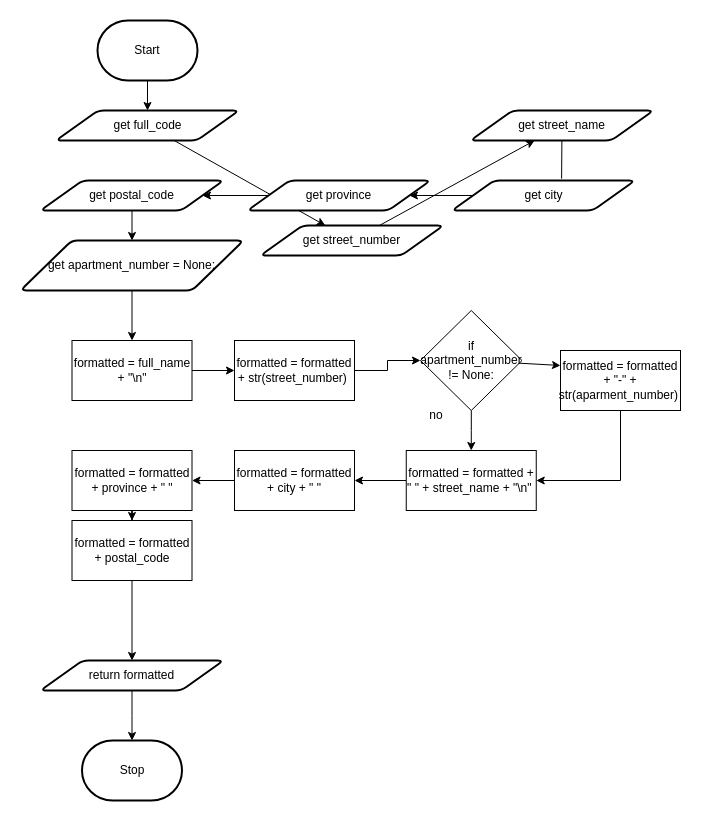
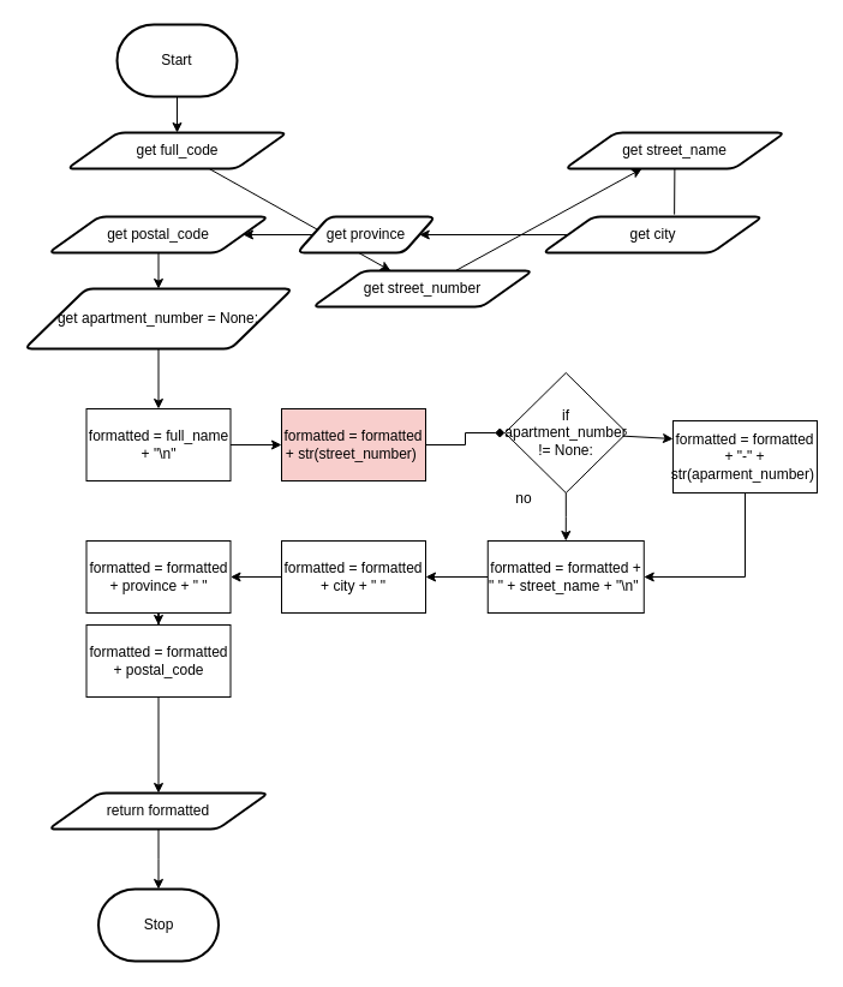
  <mxCell id="0" />
  <mxCell id="1" parent="0" />
  <mxCell id="2" style="edgeStyle=none;html=1;entryX=0.5;entryY=0;entryDx=0;entryDy=0;" parent="1" source="3" target="5" edge="1"><mxGeometry relative="1" as="geometry" /></mxCell>
  <mxCell id="3" value="Start" style="strokeWidth=2;html=1;shape=mxgraph.flowchart.terminator;whiteSpace=wrap;" parent="1" vertex="1"><mxGeometry x="97" y="20" width="100" height="60" as="geometry" /></mxCell>
  <mxCell id="4" style="edgeStyle=none;html=1;" parent="1" source="5" target="15" edge="1"><mxGeometry relative="1" as="geometry" /></mxCell>
  <mxCell id="5" value="get full_code" style="shape=parallelogram;html=1;strokeWidth=2;perimeter=parallelogramPerimeter;whiteSpace=wrap;rounded=1;arcSize=12;size=0.23;" parent="1" vertex="1"><mxGeometry x="55.5" y="110" width="183" height="30" as="geometry" /></mxCell>
  <mxCell id="6" style="edgeStyle=none;html=1;entryX=0.599;entryY=-0.062;entryDx=0;entryDy=0;entryPerimeter=0;endArrow=none;" parent="1" source="7" target="13" edge="1"><mxGeometry relative="1" as="geometry" /></mxCell>
  <mxCell id="7" value="get street_name" style="shape=parallelogram;html=1;strokeWidth=2;perimeter=parallelogramPerimeter;whiteSpace=wrap;rounded=1;arcSize=12;size=0.23;" parent="1" vertex="1"><mxGeometry x="470" y="110" width="183" height="30" as="geometry" /></mxCell>
  <mxCell id="8" style="edgeStyle=none;html=1;entryX=0.5;entryY=0;entryDx=0;entryDy=0;" parent="1" source="9" target="17" edge="1"><mxGeometry relative="1" as="geometry" /></mxCell>
  <mxCell id="9" value="get postal_code" style="shape=parallelogram;html=1;strokeWidth=2;perimeter=parallelogramPerimeter;whiteSpace=wrap;rounded=1;arcSize=12;size=0.23;" parent="1" vertex="1"><mxGeometry x="40" y="180" width="183" height="30" as="geometry" /></mxCell>
  <mxCell id="10" style="edgeStyle=none;html=1;entryX=1;entryY=0.5;entryDx=0;entryDy=0;" parent="1" source="11" target="9" edge="1"><mxGeometry relative="1" as="geometry" /></mxCell>
- <mxCell id="11" value="get province" style="shape=parallelogram;html=1;strokeWidth=2;perimeter=parallelogramPerimeter;whiteSpace=wrap;rounded=1;arcSize=12;size=0.23;" parent="1" vertex="1"><mxGeometry x="247" y="180" width="183" height="30" as="geometry" /></mxCell>
+ <mxCell id="11" value="get province" style="shape=parallelogram;html=1;strokeWidth=2;perimeter=parallelogramPerimeter;whiteSpace=wrap;rounded=1;arcSize=12;size=0.23;" parent="1" vertex="1"><mxGeometry x="247" y="180" width="115" height="30" as="geometry" /></mxCell>
  <mxCell id="12" style="edgeStyle=none;html=1;entryX=1;entryY=0.5;entryDx=0;entryDy=0;" parent="1" source="13" target="11" edge="1"><mxGeometry relative="1" as="geometry" /></mxCell>
  <mxCell id="13" value="get city" style="shape=parallelogram;html=1;strokeWidth=2;perimeter=parallelogramPerimeter;whiteSpace=wrap;rounded=1;arcSize=12;size=0.23;" parent="1" vertex="1"><mxGeometry x="451.5" y="180" width="183" height="30" as="geometry" /></mxCell>
  <mxCell id="14" style="edgeStyle=none;html=1;" parent="1" source="15" target="7" edge="1"><mxGeometry relative="1" as="geometry" /></mxCell>
  <mxCell id="15" value="get street_number" style="shape=parallelogram;html=1;strokeWidth=2;perimeter=parallelogramPerimeter;whiteSpace=wrap;rounded=1;arcSize=12;size=0.23;" parent="1" vertex="1"><mxGeometry x="260" y="225" width="183" height="30" as="geometry" /></mxCell>
  <mxCell id="16" style="edgeStyle=none;html=1;" parent="1" source="17" edge="1"><mxGeometry relative="1" as="geometry"><mxPoint x="131.5" y="340" as="targetPoint" /></mxGeometry></mxCell>
  <mxCell id="17" value="get apartment_number = None:" style="shape=parallelogram;html=1;strokeWidth=2;perimeter=parallelogramPerimeter;whiteSpace=wrap;rounded=1;arcSize=12;size=0.23;" parent="1" vertex="1"><mxGeometry x="20" y="240" width="223" height="50" as="geometry" /></mxCell>
  <mxCell id="18" style="edgeStyle=none;html=1;entryX=0;entryY=0.5;entryDx=0;entryDy=0;" parent="1" source="19" edge="1"><mxGeometry relative="1" as="geometry"><mxPoint x="234" y="370" as="targetPoint" /></mxGeometry></mxCell>
  <mxCell id="19" value="formatted = full_name + &quot;\n&quot;" style="rounded=0;whiteSpace=wrap;html=1;" parent="1" vertex="1"><mxGeometry x="71.5" y="340" width="120" height="60" as="geometry" /></mxCell>
  <mxCell id="20" style="edgeStyle=none;html=1;entryX=0;entryY=0.25;entryDx=0;entryDy=0;" parent="1" source="22" target="24" edge="1"><mxGeometry relative="1" as="geometry" /></mxCell>
  <mxCell id="21" style="edgeStyle=orthogonalEdgeStyle;rounded=0;html=1;entryX=0.5;entryY=0;entryDx=0;entryDy=0;" parent="1" source="22" target="26" edge="1"><mxGeometry relative="1" as="geometry" /></mxCell>
  <mxCell id="22" value="if apartment_number != None:" style="rhombus;whiteSpace=wrap;html=1;" parent="1" vertex="1"><mxGeometry x="420" y="310" width="101.5" height="100" as="geometry" /></mxCell>
  <mxCell id="23" style="edgeStyle=orthogonalEdgeStyle;rounded=0;html=1;entryX=1;entryY=0.5;entryDx=0;entryDy=0;" parent="1" source="24" target="26" edge="1"><mxGeometry relative="1" as="geometry"><Array as="points"><mxPoint x="620" y="480" /></Array></mxGeometry></mxCell>
  <mxCell id="24" value="formatted = formatted + &quot;-&quot; + str(aparment_number)&amp;nbsp;" style="rounded=0;whiteSpace=wrap;html=1;" parent="1" vertex="1"><mxGeometry x="560" y="350" width="120" height="60" as="geometry" /></mxCell>
  <mxCell id="25" style="edgeStyle=orthogonalEdgeStyle;rounded=0;html=1;entryX=1;entryY=0.5;entryDx=0;entryDy=0;" parent="1" source="26" target="33" edge="1"><mxGeometry relative="1" as="geometry" /></mxCell>
  <mxCell id="26" value="formatted = formatted + &quot; &quot; + street_name + &quot;\n&quot;&amp;nbsp;" style="rounded=0;whiteSpace=wrap;html=1;" parent="1" vertex="1"><mxGeometry x="405.75" y="450" width="130" height="60" as="geometry" /></mxCell>
- <mxCell id="27" style="edgeStyle=orthogonalEdgeStyle;rounded=0;html=1;" parent="1" source="28" target="22" edge="1"><mxGeometry relative="1" as="geometry" /></mxCell>
- <mxCell id="28" value="formatted = formatted + str(street_number)&amp;nbsp;" style="rounded=0;whiteSpace=wrap;html=1;" parent="1" vertex="1"><mxGeometry x="234" y="340" width="120" height="60" as="geometry" /></mxCell>
+ <mxCell id="27" style="edgeStyle=orthogonalEdgeStyle;rounded=0;html=1;endArrow=diamond;" parent="1" source="28" target="22" edge="1"><mxGeometry relative="1" as="geometry" /></mxCell>
+ <mxCell id="28" value="formatted = formatted + str(street_number)&amp;nbsp;" style="rounded=0;whiteSpace=wrap;html=1;fillColor=#f8cecc;" parent="1" vertex="1"><mxGeometry x="234" y="340" width="120" height="60" as="geometry" /></mxCell>
  <mxCell id="29" style="edgeStyle=orthogonalEdgeStyle;rounded=0;html=1;entryX=0.5;entryY=0;entryDx=0;entryDy=0;" parent="1" source="30" target="37" edge="1"><mxGeometry relative="1" as="geometry" /></mxCell>
  <mxCell id="30" value="formatted = formatted + postal_code" style="rounded=0;whiteSpace=wrap;html=1;" parent="1" vertex="1"><mxGeometry x="71.5" y="520" width="120" height="60" as="geometry" /></mxCell>
  <mxCell id="31" value="no" style="text;html=1;strokeColor=none;fillColor=none;align=center;verticalAlign=middle;whiteSpace=wrap;rounded=0;" parent="1" vertex="1"><mxGeometry x="405.75" y="400" width="60" height="30" as="geometry" /></mxCell>
  <mxCell id="32" style="edgeStyle=orthogonalEdgeStyle;rounded=0;html=1;entryX=1;entryY=0.5;entryDx=0;entryDy=0;" parent="1" source="33" target="35" edge="1"><mxGeometry relative="1" as="geometry" /></mxCell>
  <mxCell id="33" value="formatted = formatted + city + &quot; &quot;" style="rounded=0;whiteSpace=wrap;html=1;" parent="1" vertex="1"><mxGeometry x="234" y="450" width="120" height="60" as="geometry" /></mxCell>
  <mxCell id="34" style="edgeStyle=orthogonalEdgeStyle;rounded=0;html=1;entryX=0.5;entryY=0;entryDx=0;entryDy=0;" parent="1" source="35" target="30" edge="1"><mxGeometry relative="1" as="geometry" /></mxCell>
  <mxCell id="35" value="formatted = formatted + province + &quot; &quot;" style="rounded=0;whiteSpace=wrap;html=1;" parent="1" vertex="1"><mxGeometry x="71.5" y="450" width="120" height="60" as="geometry" /></mxCell>
  <mxCell id="36" style="edgeStyle=orthogonalEdgeStyle;rounded=0;html=1;" parent="1" source="37" edge="1"><mxGeometry relative="1" as="geometry"><mxPoint x="131.5" y="740" as="targetPoint" /></mxGeometry></mxCell>
  <mxCell id="37" value="return formatted" style="shape=parallelogram;html=1;strokeWidth=2;perimeter=parallelogramPerimeter;whiteSpace=wrap;rounded=1;arcSize=12;size=0.23;" parent="1" vertex="1"><mxGeometry x="40" y="660" width="183" height="30" as="geometry" /></mxCell>
  <mxCell id="38" value="Stop" style="strokeWidth=2;html=1;shape=mxgraph.flowchart.terminator;whiteSpace=wrap;" parent="1" vertex="1"><mxGeometry x="81.5" y="740" width="100" height="60" as="geometry" /></mxCell>
